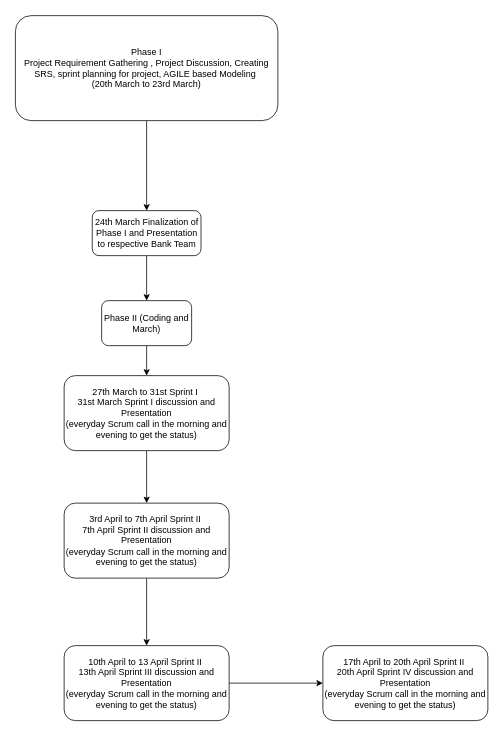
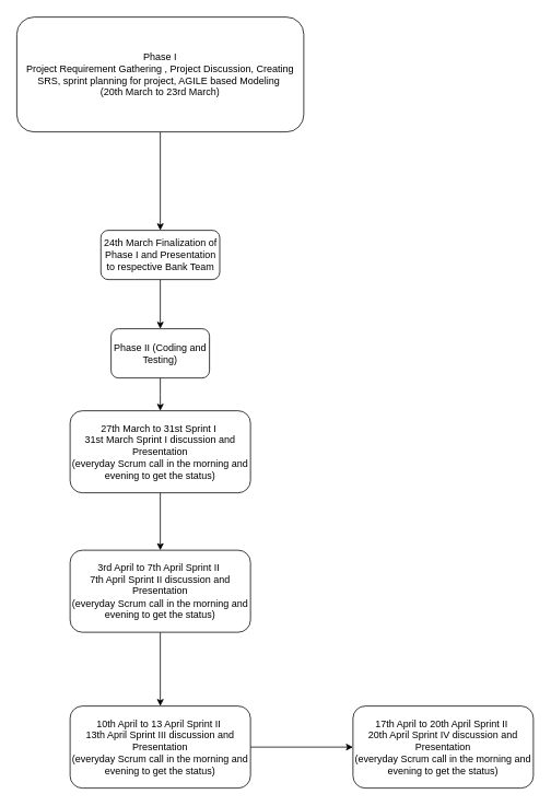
  <mxCell id="0" />
  <mxCell id="1" parent="0" />
  <mxCell id="2" style="edgeStyle=orthogonalEdgeStyle;rounded=0;orthogonalLoop=1;jettySize=auto;html=1;entryX=0.5;entryY=0;entryDx=0;entryDy=0;" edge="1" parent="1" source="3" target="5"><mxGeometry relative="1" as="geometry" /></mxCell>
  <mxCell id="3" value="Phase I&lt;br&gt;Project Requirement Gathering , Project Discussion, Creating SRS, sprint planning for project, AGILE based Modeling&amp;nbsp;&lt;br&gt;(20th March to 23rd March)" style="rounded=1;whiteSpace=wrap;html=1;" vertex="1" parent="1"><mxGeometry x="20" y="20" width="350" height="140" as="geometry" /></mxCell>
  <mxCell id="4" style="edgeStyle=orthogonalEdgeStyle;rounded=0;orthogonalLoop=1;jettySize=auto;html=1;entryX=0.5;entryY=0;entryDx=0;entryDy=0;" edge="1" parent="1" source="5" target="7"><mxGeometry relative="1" as="geometry" /></mxCell>
  <mxCell id="5" value="24th March Finalization of Phase I and Presentation to respective Bank Team" style="whiteSpace=wrap;html=1;rounded=1;" vertex="1" parent="1"><mxGeometry x="122.5" y="280" width="145" height="60" as="geometry" /></mxCell>
  <mxCell id="6" style="edgeStyle=orthogonalEdgeStyle;rounded=0;orthogonalLoop=1;jettySize=auto;html=1;entryX=0.5;entryY=0;entryDx=0;entryDy=0;" edge="1" parent="1" source="7"><mxGeometry relative="1" as="geometry"><mxPoint x="195" y="500" as="targetPoint" /></mxGeometry></mxCell>
- <mxCell id="7" value="Phase II (Coding and March)" style="whiteSpace=wrap;html=1;rounded=1;" vertex="1" parent="1"><mxGeometry x="135" y="400" width="120" height="60" as="geometry" /></mxCell>
+ <mxCell id="7" value="Phase II (Coding and Testing)" style="whiteSpace=wrap;html=1;rounded=1;" vertex="1" parent="1"><mxGeometry x="135" y="400" width="120" height="60" as="geometry" /></mxCell>
  <mxCell id="8" style="edgeStyle=orthogonalEdgeStyle;rounded=0;orthogonalLoop=1;jettySize=auto;html=1;entryX=0.5;entryY=0;entryDx=0;entryDy=0;" edge="1" parent="1" source="9" target="11"><mxGeometry relative="1" as="geometry" /></mxCell>
  <mxCell id="9" value="27th March to 31st Sprint I&amp;nbsp;&lt;br&gt;31st March Sprint I discussion and Presentation&lt;br&gt;(everyday Scrum call in the morning and evening to get the status)" style="whiteSpace=wrap;html=1;rounded=1;" vertex="1" parent="1"><mxGeometry x="85" y="500" width="220" height="100" as="geometry" /></mxCell>
  <mxCell id="10" style="edgeStyle=orthogonalEdgeStyle;rounded=0;orthogonalLoop=1;jettySize=auto;html=1;entryX=0.5;entryY=0;entryDx=0;entryDy=0;" edge="1" parent="1" source="11" target="13"><mxGeometry relative="1" as="geometry" /></mxCell>
  <mxCell id="11" value="3rd April to 7th April Sprint II&amp;nbsp;&lt;br&gt;7th April Sprint II discussion and Presentation&lt;br&gt;(everyday Scrum call in the morning and evening to get the status)" style="whiteSpace=wrap;html=1;rounded=1;" vertex="1" parent="1"><mxGeometry x="85" y="670" width="220" height="100" as="geometry" /></mxCell>
  <mxCell id="12" style="edgeStyle=orthogonalEdgeStyle;rounded=0;orthogonalLoop=1;jettySize=auto;html=1;" edge="1" parent="1" source="13" target="14"><mxGeometry relative="1" as="geometry" /></mxCell>
  <mxCell id="13" value="10th April to 13 April Sprint II&amp;nbsp;&lt;br&gt;13th April Sprint III discussion and Presentation&lt;br&gt;(everyday Scrum call in the morning and evening to get the status)" style="whiteSpace=wrap;html=1;rounded=1;" vertex="1" parent="1"><mxGeometry x="85" y="860" width="220" height="100" as="geometry" /></mxCell>
  <mxCell id="14" value="17th April to 20th April Sprint II&amp;nbsp;&lt;br&gt;20th April Sprint IV discussion and Presentation&lt;br&gt;(everyday Scrum call in the morning and evening to get the status)" style="whiteSpace=wrap;html=1;rounded=1;" vertex="1" parent="1"><mxGeometry x="430" y="860" width="220" height="100" as="geometry" /></mxCell>
